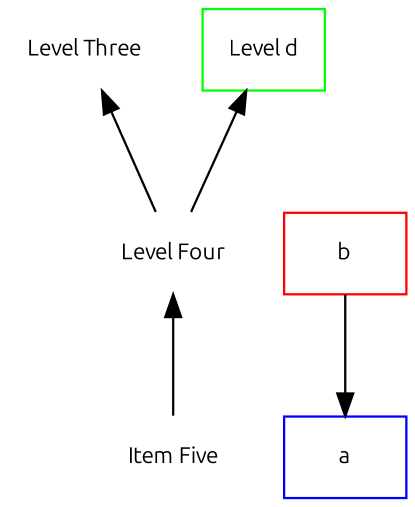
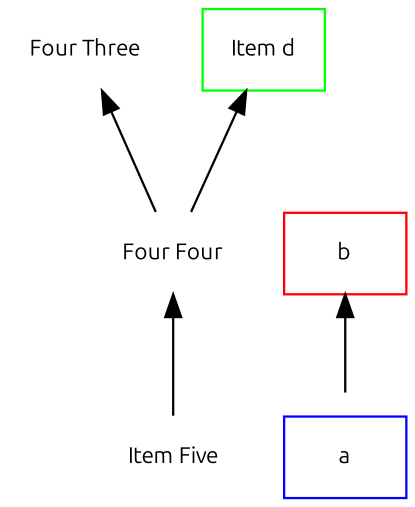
  digraph {
    concentrate=true
    fontname=Ubuntu
    rankdir=BT
    ranksep=.75
    node [fontname=Ubuntu fontsize=10 shape=plaintext]
    edge [fontname=Ubuntu fontsize=8]
    n1 [label="Item Five"]
    n2 [color=blue label=a shape=ELLIPSE]
-   "Level Four"
+   "Level Four" [label="Four Four"]
    n4 [color=red label=b shape=RECTANGLE]
-   "Level Three"
-   n6 [color=green label="Level d" shape=ELLIPSE]
+   "Level Three" [label="Four Three"]
+   n6 [color=green label="Item d" shape=ELLIPSE]
    subgraph sub_1 {
      rank=same
      n1
      n2
    }
    subgraph sub_2 {
      rank=same
      "Level Four"
      n4
    }
    subgraph sub_3 {
      rank=same
      "Level Three"
      n6
    }
    n1 -> "Level Four"
-   n4 -> n2
+   n2 -> n4
    "Level Four" -> "Level Three"
    "Level Four" -> n6
  }
